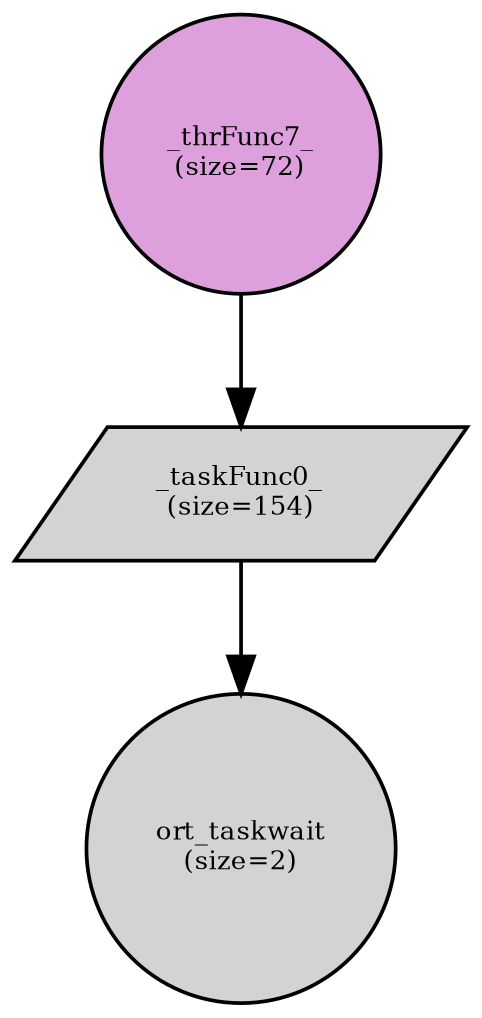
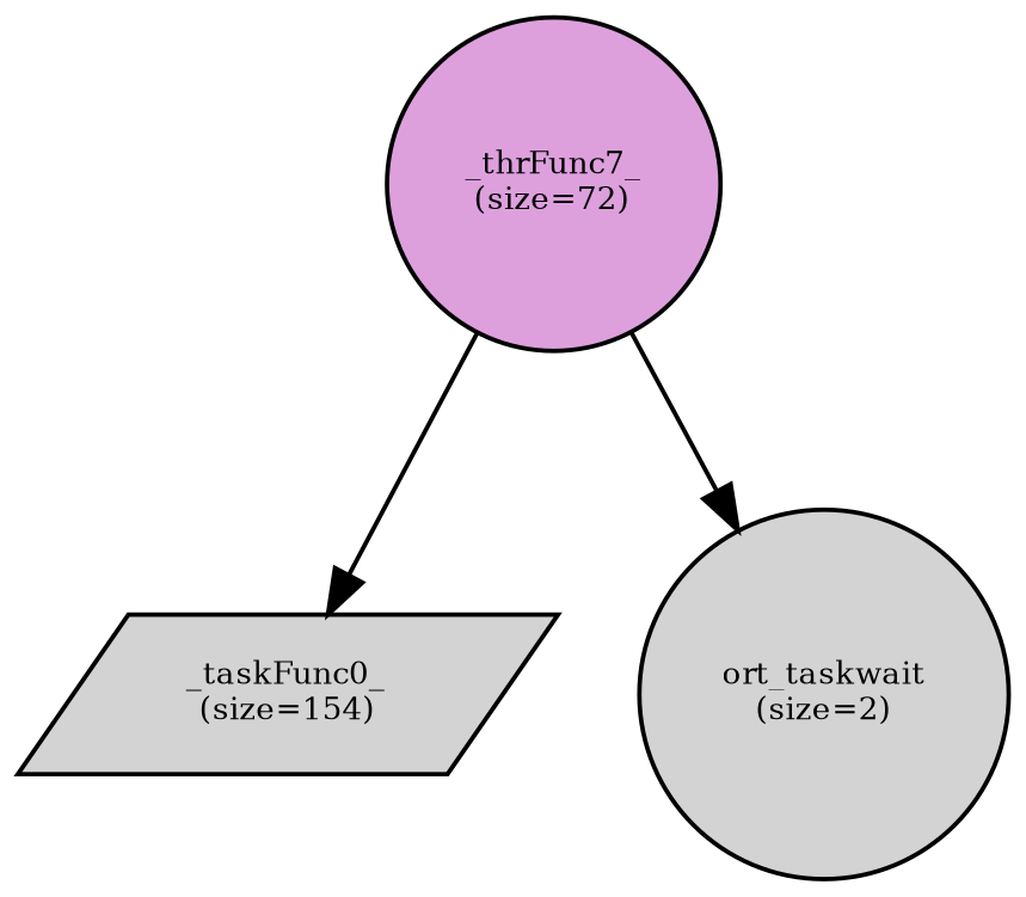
  digraph {
    rankdir=TB
    node [fillcolor=lightgrey fontsize=7 shape=circle style=filled]
    edge [color=black]
    n1 [fillcolor=plum label="_thrFunc7_\n(size=72)"]
    n2 [label="_taskFunc0_\n(size=154)" shape=parallelogram]
    n3 [label="ort_taskwait\n(size=2)"]
    n1 -> n2
-   n2 -> n3
+   n1 -> n3
  }
